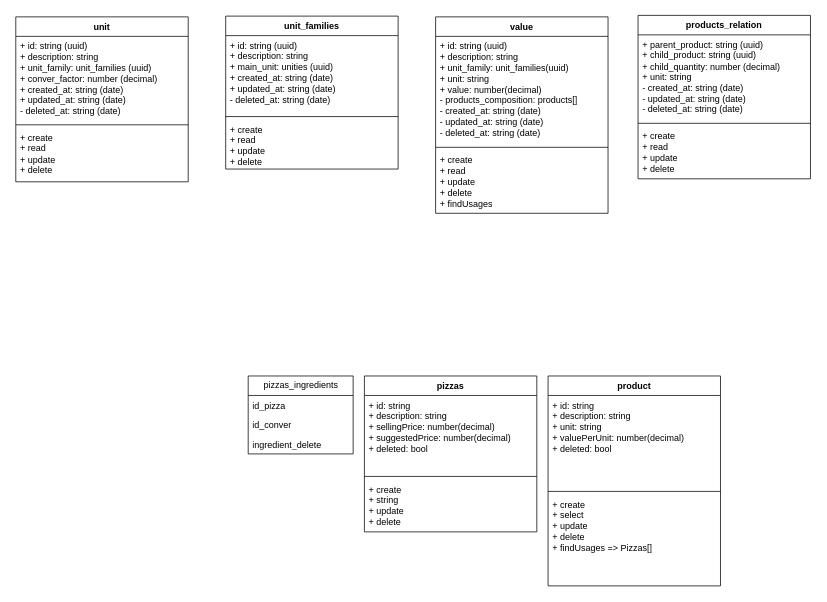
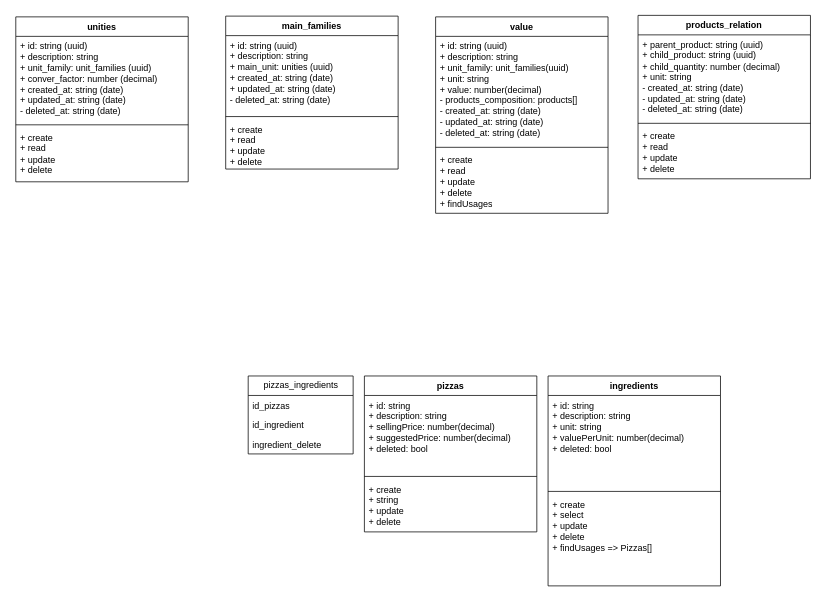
  <mxCell id="0" />
  <mxCell id="1" parent="0" />
  <mxCell id="2" value="pizzas_ingredients" style="swimlane;fontStyle=0;childLayout=stackLayout;horizontal=1;startSize=26;fillColor=none;horizontalStack=0;resizeParent=1;resizeParentMax=0;resizeLast=0;collapsible=1;marginBottom=0;html=1;" parent="1" vertex="1"><mxGeometry x="330" y="501" width="140" height="104" as="geometry" /></mxCell>
- <mxCell id="3" value="id_pizza" style="text;strokeColor=none;fillColor=none;align=left;verticalAlign=top;spacingLeft=4;spacingRight=4;overflow=hidden;rotatable=0;points=[[0,0.5],[1,0.5]];portConstraint=eastwest;whiteSpace=wrap;html=1;" parent="2" vertex="1"><mxGeometry y="26" width="140" height="26" as="geometry" /></mxCell>
- <mxCell id="4" value="id_conver" style="text;strokeColor=none;fillColor=none;align=left;verticalAlign=top;spacingLeft=4;spacingRight=4;overflow=hidden;rotatable=0;points=[[0,0.5],[1,0.5]];portConstraint=eastwest;whiteSpace=wrap;html=1;" parent="2" vertex="1"><mxGeometry y="52" width="140" height="26" as="geometry" /></mxCell>
+ <mxCell id="3" value="id_pizzas" style="text;strokeColor=none;fillColor=none;align=left;verticalAlign=top;spacingLeft=4;spacingRight=4;overflow=hidden;rotatable=0;points=[[0,0.5],[1,0.5]];portConstraint=eastwest;whiteSpace=wrap;html=1;" parent="2" vertex="1"><mxGeometry y="26" width="140" height="26" as="geometry" /></mxCell>
+ <mxCell id="4" value="id_ingredient" style="text;strokeColor=none;fillColor=none;align=left;verticalAlign=top;spacingLeft=4;spacingRight=4;overflow=hidden;rotatable=0;points=[[0,0.5],[1,0.5]];portConstraint=eastwest;whiteSpace=wrap;html=1;" parent="2" vertex="1"><mxGeometry y="52" width="140" height="26" as="geometry" /></mxCell>
  <mxCell id="5" value="ingredient_delete" style="text;strokeColor=none;fillColor=none;align=left;verticalAlign=top;spacingLeft=4;spacingRight=4;overflow=hidden;rotatable=0;points=[[0,0.5],[1,0.5]];portConstraint=eastwest;whiteSpace=wrap;html=1;" parent="2" vertex="1"><mxGeometry y="78" width="140" height="26" as="geometry" /></mxCell>
- <mxCell id="6" value="product" style="swimlane;fontStyle=1;align=center;verticalAlign=top;childLayout=stackLayout;horizontal=1;startSize=26;horizontalStack=0;resizeParent=1;resizeParentMax=0;resizeLast=0;collapsible=1;marginBottom=0;whiteSpace=wrap;html=1;" parent="1" vertex="1"><mxGeometry x="730" y="501" width="230" height="280" as="geometry"><mxRectangle x="170" y="230" width="100" height="30" as="alternateBounds" /></mxGeometry></mxCell>
+ <mxCell id="6" value="ingredients" style="swimlane;fontStyle=1;align=center;verticalAlign=top;childLayout=stackLayout;horizontal=1;startSize=26;horizontalStack=0;resizeParent=1;resizeParentMax=0;resizeLast=0;collapsible=1;marginBottom=0;whiteSpace=wrap;html=1;" parent="1" vertex="1"><mxGeometry x="730" y="501" width="230" height="280" as="geometry"><mxRectangle x="170" y="230" width="100" height="30" as="alternateBounds" /></mxGeometry></mxCell>
  <mxCell id="7" value="+ id: string&lt;br&gt;+&amp;nbsp;description: string&lt;br&gt;+&amp;nbsp;unit: string&lt;br&gt;+&amp;nbsp;valuePerUnit: number(decimal)&lt;br&gt;+ deleted: bool" style="text;strokeColor=none;fillColor=none;align=left;verticalAlign=top;spacingLeft=4;spacingRight=4;overflow=hidden;rotatable=0;points=[[0,0.5],[1,0.5]];portConstraint=eastwest;whiteSpace=wrap;html=1;" parent="6" vertex="1"><mxGeometry y="26" width="230" height="124" as="geometry" /></mxCell>
  <mxCell id="8" value="" style="line;strokeWidth=1;fillColor=none;align=left;verticalAlign=middle;spacingTop=-1;spacingLeft=3;spacingRight=3;rotatable=0;labelPosition=right;points=[];portConstraint=eastwest;strokeColor=inherit;" parent="6" vertex="1"><mxGeometry y="150" width="230" height="8" as="geometry" /></mxCell>
  <mxCell id="9" value="+ create&lt;br&gt;+ select&lt;br&gt;+ update&lt;br&gt;+ delete&lt;br&gt;+ findUsages =&amp;gt; Pizzas[]" style="text;strokeColor=none;fillColor=none;align=left;verticalAlign=top;spacingLeft=4;spacingRight=4;overflow=hidden;rotatable=0;points=[[0,0.5],[1,0.5]];portConstraint=eastwest;whiteSpace=wrap;html=1;" parent="6" vertex="1"><mxGeometry y="158" width="230" height="122" as="geometry" /></mxCell>
  <mxCell id="10" value="pizzas" style="swimlane;fontStyle=1;align=center;verticalAlign=top;childLayout=stackLayout;horizontal=1;startSize=26;horizontalStack=0;resizeParent=1;resizeParentMax=0;resizeLast=0;collapsible=1;marginBottom=0;whiteSpace=wrap;html=1;" parent="1" vertex="1"><mxGeometry x="485" y="501" width="230" height="208" as="geometry"><mxRectangle x="170" y="230" width="100" height="30" as="alternateBounds" /></mxGeometry></mxCell>
  <mxCell id="11" value="+ id: string&lt;br&gt;+&amp;nbsp;description: string&lt;br&gt;+&amp;nbsp;sellingPrice: number(decimal)&lt;br&gt;+ suggestedPrice: number(decimal)&lt;br&gt;+ deleted: bool" style="text;strokeColor=none;fillColor=none;align=left;verticalAlign=top;spacingLeft=4;spacingRight=4;overflow=hidden;rotatable=0;points=[[0,0.5],[1,0.5]];portConstraint=eastwest;whiteSpace=wrap;html=1;" parent="10" vertex="1"><mxGeometry y="26" width="230" height="104" as="geometry" /></mxCell>
  <mxCell id="12" value="" style="line;strokeWidth=1;fillColor=none;align=left;verticalAlign=middle;spacingTop=-1;spacingLeft=3;spacingRight=3;rotatable=0;labelPosition=right;points=[];portConstraint=eastwest;strokeColor=inherit;" parent="10" vertex="1"><mxGeometry y="130" width="230" height="8" as="geometry" /></mxCell>
  <mxCell id="13" value="+ create&lt;br style=&quot;border-color: var(--border-color);&quot;&gt;+ string&lt;br style=&quot;border-color: var(--border-color);&quot;&gt;+ update&lt;br style=&quot;border-color: var(--border-color);&quot;&gt;+ delete" style="text;strokeColor=none;fillColor=none;align=left;verticalAlign=top;spacingLeft=4;spacingRight=4;overflow=hidden;rotatable=0;points=[[0,0.5],[1,0.5]];portConstraint=eastwest;whiteSpace=wrap;html=1;" parent="10" vertex="1"><mxGeometry y="138" width="230" height="70" as="geometry" /></mxCell>
  <mxCell id="14" value="value" style="swimlane;fontStyle=1;align=center;verticalAlign=top;childLayout=stackLayout;horizontal=1;startSize=26;horizontalStack=0;resizeParent=1;resizeParentMax=0;resizeLast=0;collapsible=1;marginBottom=0;whiteSpace=wrap;html=1;" parent="1" vertex="1"><mxGeometry x="580" y="22" width="230" height="262" as="geometry"><mxRectangle x="170" y="230" width="100" height="30" as="alternateBounds" /></mxGeometry></mxCell>
  <mxCell id="15" value="+ id: string (uuid)&lt;br&gt;+&amp;nbsp;description: string&lt;br&gt;+ unit_family: unit_families(uuid)&lt;br&gt;+&amp;nbsp;unit: string&lt;br&gt;+&amp;nbsp;value: number(decimal)&lt;br&gt;- products_composition: products[]&lt;br&gt;- created_at: string (date)&lt;br&gt;- updated_at: string (date)&lt;br&gt;- deleted_at: string (date)" style="text;strokeColor=none;fillColor=none;align=left;verticalAlign=top;spacingLeft=4;spacingRight=4;overflow=hidden;rotatable=0;points=[[0,0.5],[1,0.5]];portConstraint=eastwest;whiteSpace=wrap;html=1;" parent="14" vertex="1"><mxGeometry y="26" width="230" height="144" as="geometry" /></mxCell>
  <mxCell id="16" value="" style="line;strokeWidth=1;fillColor=none;align=left;verticalAlign=middle;spacingTop=-1;spacingLeft=3;spacingRight=3;rotatable=0;labelPosition=right;points=[];portConstraint=eastwest;strokeColor=inherit;" parent="14" vertex="1"><mxGeometry y="170" width="230" height="8" as="geometry" /></mxCell>
  <mxCell id="17" value="+ create&lt;br&gt;+ read&lt;br&gt;+ update&lt;br&gt;+ delete&lt;br&gt;+ findUsages" style="text;strokeColor=none;fillColor=none;align=left;verticalAlign=top;spacingLeft=4;spacingRight=4;overflow=hidden;rotatable=0;points=[[0,0.5],[1,0.5]];portConstraint=eastwest;whiteSpace=wrap;html=1;" parent="14" vertex="1"><mxGeometry y="178" width="230" height="84" as="geometry" /></mxCell>
  <mxCell id="18" value="products_relation" style="swimlane;fontStyle=1;align=center;verticalAlign=top;childLayout=stackLayout;horizontal=1;startSize=26;horizontalStack=0;resizeParent=1;resizeParentMax=0;resizeLast=0;collapsible=1;marginBottom=0;whiteSpace=wrap;html=1;" parent="1" vertex="1"><mxGeometry x="850" y="20" width="230" height="218" as="geometry"><mxRectangle x="170" y="230" width="100" height="30" as="alternateBounds" /></mxGeometry></mxCell>
  <mxCell id="19" value="+ parent_product: string (uuid)&lt;br&gt;+ child_product: string (uuid)&lt;br&gt;+ child_quantity: number (decimal)&lt;br&gt;+&amp;nbsp;unit: string&lt;br&gt;- created_at: string (date)&lt;br&gt;- updated_at: string (date)&lt;br&gt;- deleted_at: string (date)" style="text;strokeColor=none;fillColor=none;align=left;verticalAlign=top;spacingLeft=4;spacingRight=4;overflow=hidden;rotatable=0;points=[[0,0.5],[1,0.5]];portConstraint=eastwest;whiteSpace=wrap;html=1;" parent="18" vertex="1"><mxGeometry y="26" width="230" height="114" as="geometry" /></mxCell>
  <mxCell id="20" value="" style="line;strokeWidth=1;fillColor=none;align=left;verticalAlign=middle;spacingTop=-1;spacingLeft=3;spacingRight=3;rotatable=0;labelPosition=right;points=[];portConstraint=eastwest;strokeColor=inherit;" parent="18" vertex="1"><mxGeometry y="140" width="230" height="8" as="geometry" /></mxCell>
  <mxCell id="21" value="+ create&lt;br&gt;+ read&lt;br&gt;+ update&lt;br&gt;+ delete" style="text;strokeColor=none;fillColor=none;align=left;verticalAlign=top;spacingLeft=4;spacingRight=4;overflow=hidden;rotatable=0;points=[[0,0.5],[1,0.5]];portConstraint=eastwest;whiteSpace=wrap;html=1;" parent="18" vertex="1"><mxGeometry y="148" width="230" height="70" as="geometry" /></mxCell>
- <mxCell id="22" value="unit_families" style="swimlane;fontStyle=1;align=center;verticalAlign=top;childLayout=stackLayout;horizontal=1;startSize=26;horizontalStack=0;resizeParent=1;resizeParentMax=0;resizeLast=0;collapsible=1;marginBottom=0;whiteSpace=wrap;html=1;" vertex="1" parent="1"><mxGeometry x="300" y="21" width="230" height="204" as="geometry"><mxRectangle x="170" y="230" width="100" height="30" as="alternateBounds" /></mxGeometry></mxCell>
+ <mxCell id="22" value="main_families" style="swimlane;fontStyle=1;align=center;verticalAlign=top;childLayout=stackLayout;horizontal=1;startSize=26;horizontalStack=0;resizeParent=1;resizeParentMax=0;resizeLast=0;collapsible=1;marginBottom=0;whiteSpace=wrap;html=1;" vertex="1" parent="1"><mxGeometry x="300" y="21" width="230" height="204" as="geometry"><mxRectangle x="170" y="230" width="100" height="30" as="alternateBounds" /></mxGeometry></mxCell>
  <mxCell id="23" value="+ id: string (uuid)&lt;br&gt;+&amp;nbsp;description: string&lt;br&gt;+ main_unit: unities (uuid)&lt;br&gt;+ created_at: string (date)&lt;br&gt;+ updated_at: string (date)&lt;br&gt;- deleted_at: string (date)" style="text;strokeColor=none;fillColor=none;align=left;verticalAlign=top;spacingLeft=4;spacingRight=4;overflow=hidden;rotatable=0;points=[[0,0.5],[1,0.5]];portConstraint=eastwest;whiteSpace=wrap;html=1;" vertex="1" parent="22"><mxGeometry y="26" width="230" height="104" as="geometry" /></mxCell>
  <mxCell id="24" value="" style="line;strokeWidth=1;fillColor=none;align=left;verticalAlign=middle;spacingTop=-1;spacingLeft=3;spacingRight=3;rotatable=0;labelPosition=right;points=[];portConstraint=eastwest;strokeColor=inherit;" vertex="1" parent="22"><mxGeometry y="130" width="230" height="8" as="geometry" /></mxCell>
  <mxCell id="25" value="+ create&lt;br&gt;+ read&lt;br&gt;+ update&lt;br&gt;+ delete" style="text;strokeColor=none;fillColor=none;align=left;verticalAlign=top;spacingLeft=4;spacingRight=4;overflow=hidden;rotatable=0;points=[[0,0.5],[1,0.5]];portConstraint=eastwest;whiteSpace=wrap;html=1;" vertex="1" parent="22"><mxGeometry y="138" width="230" height="66" as="geometry" /></mxCell>
- <mxCell id="26" value="unit" style="swimlane;fontStyle=1;align=center;verticalAlign=top;childLayout=stackLayout;horizontal=1;startSize=26;horizontalStack=0;resizeParent=1;resizeParentMax=0;resizeLast=0;collapsible=1;marginBottom=0;whiteSpace=wrap;html=1;" vertex="1" parent="1"><mxGeometry x="20" y="22" width="230" height="220" as="geometry"><mxRectangle x="170" y="230" width="100" height="30" as="alternateBounds" /></mxGeometry></mxCell>
+ <mxCell id="26" value="unities" style="swimlane;fontStyle=1;align=center;verticalAlign=top;childLayout=stackLayout;horizontal=1;startSize=26;horizontalStack=0;resizeParent=1;resizeParentMax=0;resizeLast=0;collapsible=1;marginBottom=0;whiteSpace=wrap;html=1;" vertex="1" parent="1"><mxGeometry x="20" y="22" width="230" height="220" as="geometry"><mxRectangle x="170" y="230" width="100" height="30" as="alternateBounds" /></mxGeometry></mxCell>
  <mxCell id="27" value="+ id: string (uuid)&lt;br&gt;+&amp;nbsp;description: string&lt;br&gt;+ unit_family: unit_families (uuid)&lt;br&gt;+ conver_factor: number (decimal)&lt;br&gt;+ created_at: string (date)&lt;br&gt;+ updated_at: string (date)&lt;br&gt;- deleted_at: string (date)" style="text;strokeColor=none;fillColor=none;align=left;verticalAlign=top;spacingLeft=4;spacingRight=4;overflow=hidden;rotatable=0;points=[[0,0.5],[1,0.5]];portConstraint=eastwest;whiteSpace=wrap;html=1;" vertex="1" parent="26"><mxGeometry y="26" width="230" height="114" as="geometry" /></mxCell>
  <mxCell id="28" value="" style="line;strokeWidth=1;fillColor=none;align=left;verticalAlign=middle;spacingTop=-1;spacingLeft=3;spacingRight=3;rotatable=0;labelPosition=right;points=[];portConstraint=eastwest;strokeColor=inherit;" vertex="1" parent="26"><mxGeometry y="140" width="230" height="8" as="geometry" /></mxCell>
  <mxCell id="29" value="+ create&lt;br&gt;+ read&lt;br&gt;+ update&lt;br&gt;+ delete" style="text;strokeColor=none;fillColor=none;align=left;verticalAlign=top;spacingLeft=4;spacingRight=4;overflow=hidden;rotatable=0;points=[[0,0.5],[1,0.5]];portConstraint=eastwest;whiteSpace=wrap;html=1;" vertex="1" parent="26"><mxGeometry y="148" width="230" height="72" as="geometry" /></mxCell>
